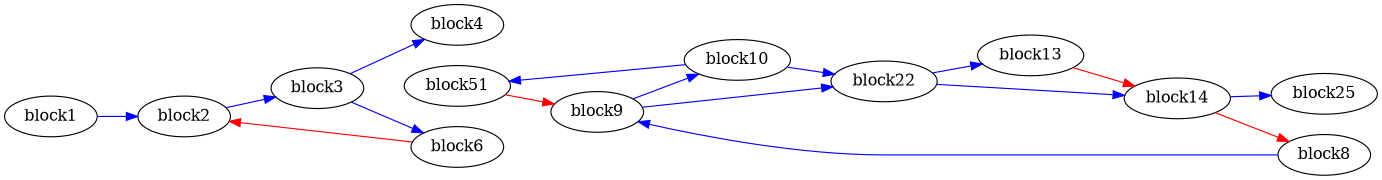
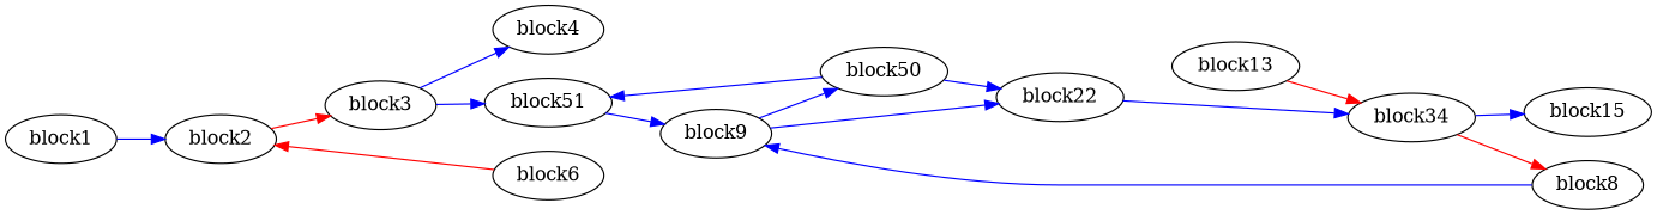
  digraph {
    rankdir=LR
    splines=spline
    edge [color=blue freq=1]
    block1
    block2
    block3
    block4
    block6
    block8
    block9
-   block10
+   block10 [label=block50]
    n9 [label=block22]
    n10 [label=block51]
    block13
-   block14
-   block15 [label=block25]
+   block14 [label=block34]
+   block15
    block1 -> block2
-   block2 -> block3 [freq=3]
+   block2 -> block3 [color=red freq=3]
    block3 -> block4
-   block3 -> block6 [freq=3]
+   block3 -> n10 [freq=3]
    block6 -> block2 [color=red freq=2]
    block8 -> block9 [freq=1000]
    block9 -> block10 [freq=131]
    block9 -> n9 [freq=981]
    block10 -> n9 [freq=19]
    block10 -> n10 [freq=112]
-   n9 -> block13 [freq=0]
    n9 -> block14 [freq=1000]
-   n10 -> block9 [color=red freq=112]
+   n10 -> block9 [freq=112]
    block13 -> block14 [color=red freq=0]
    block14 -> block8 [color=red freq=999]
    block14 -> block15
  }
